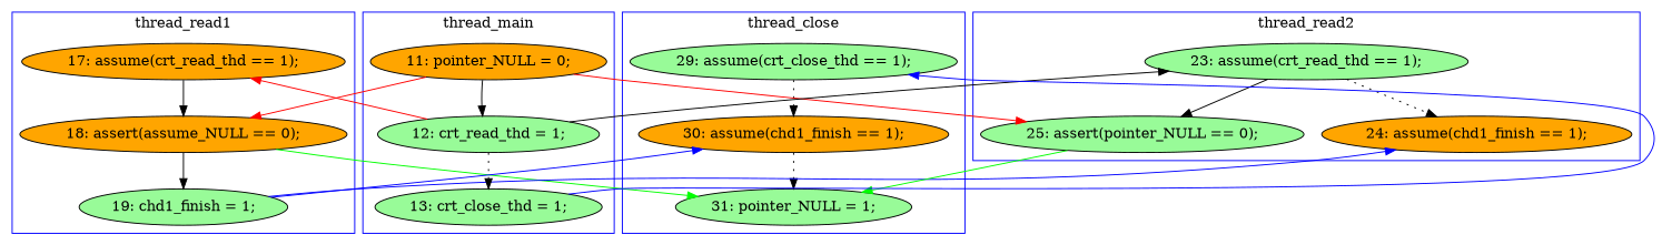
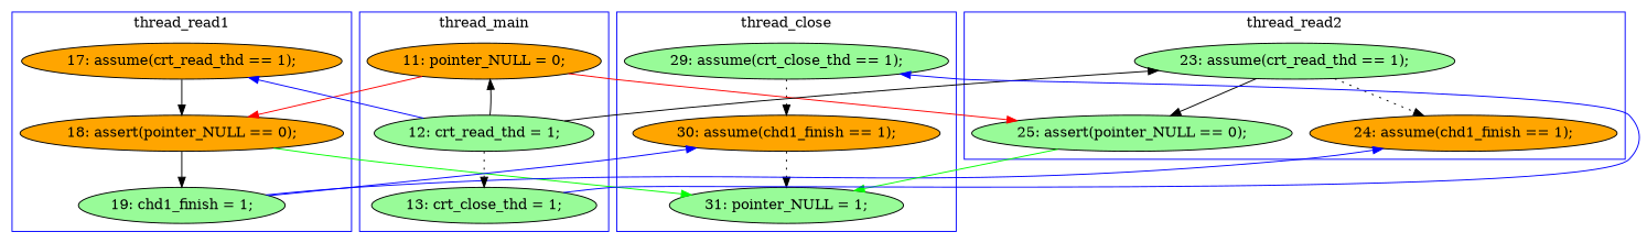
  digraph {
    node [fillcolor=palegreen style=filled]
    edge [color=Black constraint=false]
    n1 [label="31: pointer_NULL = 1;"]
    n2 [label="29: assume(crt_close_thd == 1);"]
    n3 [fillcolor=orange label="30: assume(chd1_finish == 1);"]
-   n4 [fillcolor=orange label="18: assert(assume_NULL == 0);"]
+   n4 [fillcolor=orange label="18: assert(pointer_NULL == 0);"]
    n5 [label="19: chd1_finish = 1;"]
    n6 [fillcolor=orange label="17: assume(crt_read_thd == 1);"]
    n7 [label="25: assert(pointer_NULL == 0);"]
    n8 [fillcolor=orange label="24: assume(chd1_finish == 1);"]
    n9 [label="23: assume(crt_read_thd == 1);"]
    n10 [fillcolor=orange label="11: pointer_NULL = 0;"]
    n11 [label="12: crt_read_thd = 1;"]
    n12 [label="13: crt_close_thd = 1;"]
    subgraph cluster_1 {
      color=blue
      label=thread_close
      n1
      n2
      n3
    }
    subgraph cluster_2 {
      color=blue
      label=thread_read1
      n4
      n5
      n6
    }
    subgraph cluster_3 {
      color=blue
      label=thread_read2
      n7
      n8
      n9
    }
    subgraph cluster_4 {
      color=blue
      label=thread_main
      n10
      n11
      n12
    }
    n2 -> n3 [color=black style=dotted constraint=""]
    n3 -> n1 [style=dotted constraint=""]
    n4 -> n1 [color=Green]
    n4 -> n5 [constraint=""]
    n5 -> n3 [color=Blue]
    n5 -> n8 [color=Blue]
    n6 -> n4 [constraint=""]
    n7 -> n1 [color=Green]
    n9 -> n7 [constraint=""]
    n9 -> n8 [color=black style=dotted constraint=""]
    n10 -> n4 [color=Red]
    n10 -> n7 [color=Red]
-   n10 -> n11 [constraint=""]
-   n11 -> n6 [color=Red]
+   n11 -> n10 [constraint=""]
+   n11 -> n6 [color=Blue]
    n11 -> n9 [color=black]
    n11 -> n12 [color=black style=dotted constraint=""]
    n12 -> n2 [color=Blue]
  }
